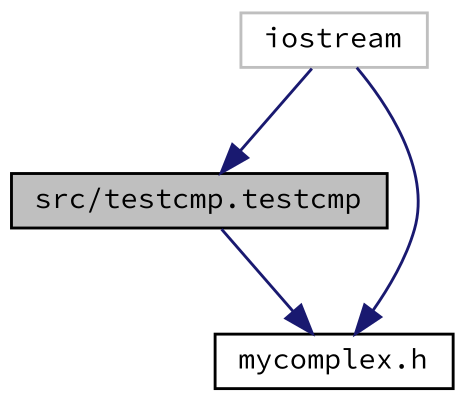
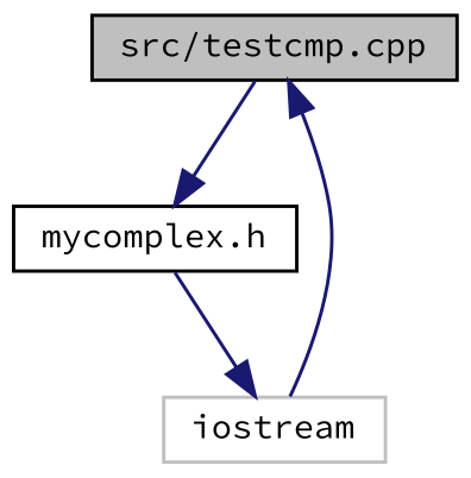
  digraph {
    fontname="Source Code Pro"
    node [color=black fillcolor=white fontname="Source Code Pro" fontsize=10 shape=record style=filled]
    edge [color=midnightblue fontname="Source Code Pro" fontsize=10 labelfontname=Helvetica labelfontsize=10 style=solid]
-   n1 [fillcolor=grey75 fontcolor=black height=0.2 label="src/testcmp.testcmp" width=0.4]
+   n1 [fillcolor=grey75 fontcolor=black height=0.2 label="src/testcmp.cpp" width=0.4]
    n2 [height=0.2 label="mycomplex.h" width=0.4]
    n3 [color=grey75 height=0.2 label=iostream width=0.4]
    n1 -> n2
-   n3 -> n2
+   n2 -> n3
    n3 -> n1
  }
